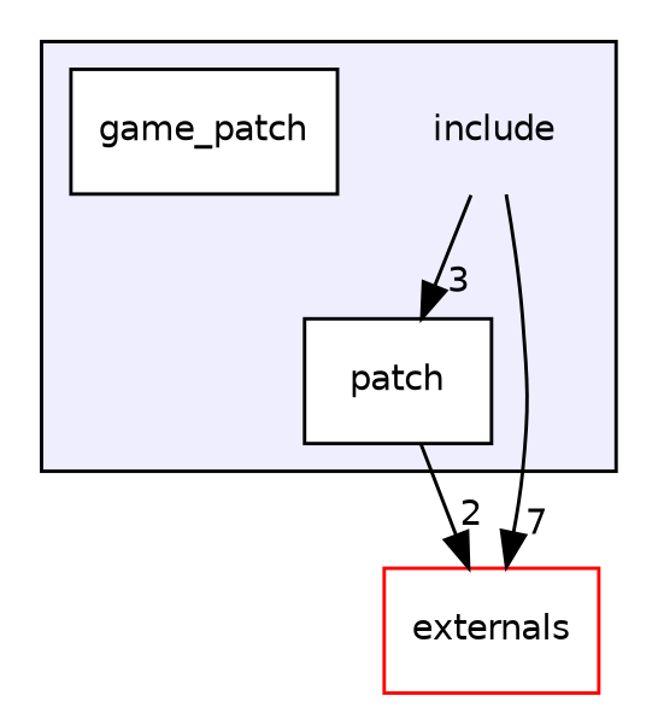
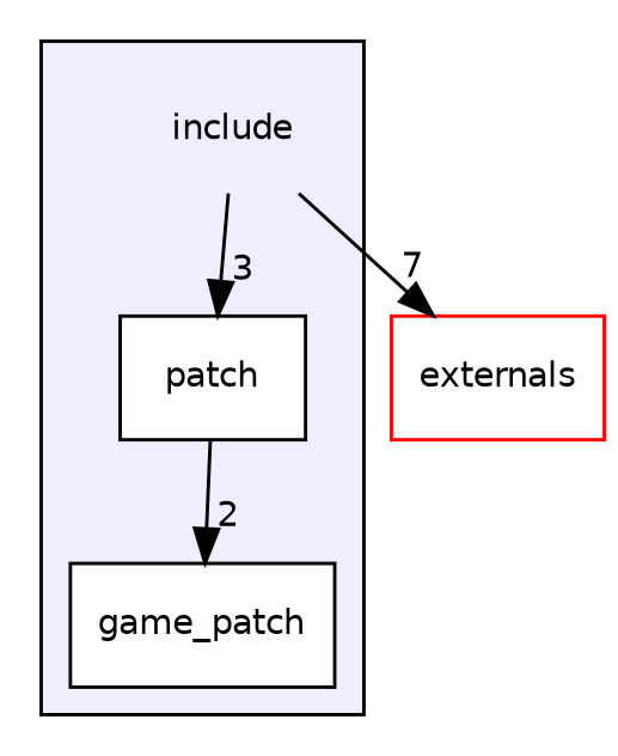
  digraph {
    compound=true
    node [fontname=Helvetica fontsize=10 shape=box fillcolor=white style=filled]
    edge [labeldistance=1.5 labelfontname=Helvetica labelfontsize=10]
    n1 [label=include shape=plaintext fillcolor="" style=""]
    n2 [label=game_patch]
    n3 [label=patch]
    n4 [color=red label=externals]
    subgraph cluster_1 {
      bgcolor="#eeeeff"
      pencolor=black
      n1
      n2
      n3
    }
    n1 -> n3 [headlabel=3]
    n1 -> n4 [headlabel=7]
-   n3 -> n4 [headlabel=2]
+   n3 -> n2 [headlabel=2]
  }
